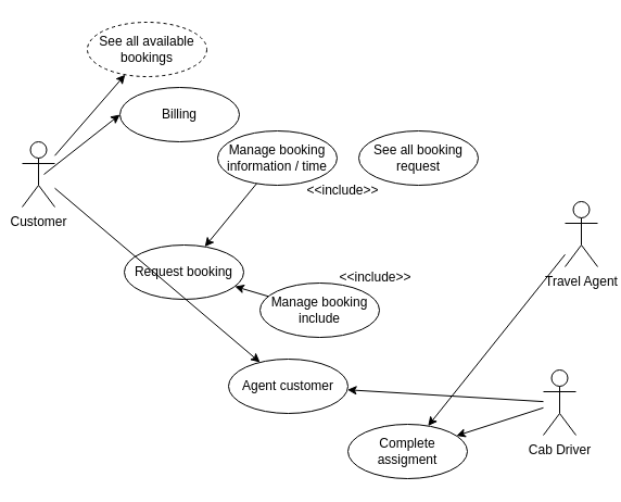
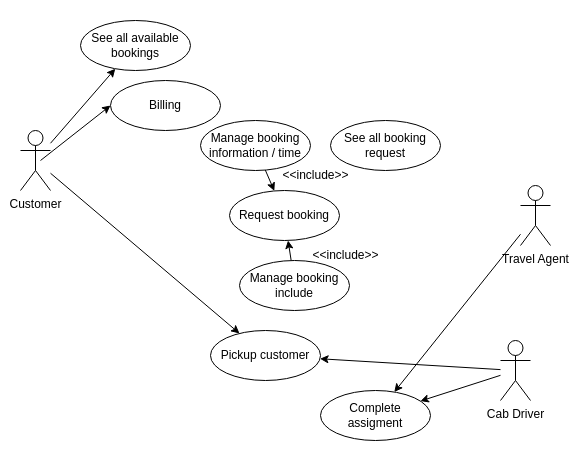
  <mxCell id="0" />
  <mxCell id="1" parent="0" />
  <mxCell id="2" value="Customer" style="shape=umlActor;verticalLabelPosition=bottom;verticalAlign=top;html=1;outlineConnect=0;" parent="1" vertex="1"><mxGeometry x="20" y="130" width="30" height="60" as="geometry" /></mxCell>
  <mxCell id="3" value="Travel Agent" style="shape=umlActor;verticalLabelPosition=bottom;verticalAlign=top;html=1;outlineConnect=0;" parent="1" vertex="1"><mxGeometry x="520" y="185" width="30" height="60" as="geometry" /></mxCell>
  <mxCell id="4" value="Cab Driver" style="shape=umlActor;verticalLabelPosition=bottom;verticalAlign=top;html=1;outlineConnect=0;" parent="1" vertex="1"><mxGeometry x="500" y="340" width="30" height="60" as="geometry" /></mxCell>
- <mxCell id="5" value="Request booking" style="ellipse;whiteSpace=wrap;html=1;" parent="1" vertex="1"><mxGeometry x="114" y="225" width="110" height="50" as="geometry" /></mxCell>
- <mxCell id="6" value="Agent customer" style="ellipse;whiteSpace=wrap;html=1;" parent="1" vertex="1"><mxGeometry x="210" y="330" width="110" height="50" as="geometry" /></mxCell>
+ <mxCell id="5" value="Request booking" style="ellipse;whiteSpace=wrap;html=1;" parent="1" vertex="1"><mxGeometry x="229" y="190" width="110" height="50" as="geometry" /></mxCell>
+ <mxCell id="6" value="Pickup customer" style="ellipse;whiteSpace=wrap;html=1;" parent="1" vertex="1"><mxGeometry x="210" y="330" width="110" height="50" as="geometry" /></mxCell>
  <mxCell id="7" value="Complete assigment" style="ellipse;whiteSpace=wrap;html=1;" parent="1" vertex="1"><mxGeometry x="320" y="390" width="110" height="50" as="geometry" /></mxCell>
  <mxCell id="8" value="" style="endArrow=classic;html=1;rounded=0;" parent="1" source="2" target="6" edge="1"><mxGeometry width="50" height="50" relative="1" as="geometry"><mxPoint x="100" y="270" as="sourcePoint" /><mxPoint x="117.114" y="223.452" as="targetPoint" /></mxGeometry></mxCell>
  <mxCell id="9" value="" style="edgeStyle=none;rounded=0;orthogonalLoop=1;jettySize=auto;html=1;" parent="1" source="10" target="5" edge="1"><mxGeometry relative="1" as="geometry" /></mxCell>
  <mxCell id="10" value="Manage booking include" style="ellipse;whiteSpace=wrap;html=1;" parent="1" vertex="1"><mxGeometry x="239" y="260" width="110" height="50" as="geometry" /></mxCell>
  <mxCell id="11" value="&amp;lt;&amp;lt;include&amp;gt;&amp;gt;" style="text;html=1;align=center;verticalAlign=middle;resizable=0;points=[];autosize=1;strokeColor=none;fillColor=none;" parent="1" vertex="1"><mxGeometry x="300" y="240" width="90" height="30" as="geometry" /></mxCell>
  <mxCell id="12" value="" style="endArrow=classic;html=1;rounded=0;" parent="1" source="4" target="7" edge="1"><mxGeometry width="50" height="50" relative="1" as="geometry"><mxPoint x="530" y="350" as="sourcePoint" /><mxPoint x="580" y="300" as="targetPoint" /></mxGeometry></mxCell>
  <mxCell id="13" value="See all booking request" style="ellipse;whiteSpace=wrap;html=1;" parent="1" vertex="1"><mxGeometry x="330" y="120" width="110" height="50" as="geometry" /></mxCell>
  <mxCell id="14" value="" style="endArrow=classic;html=1;rounded=0;" parent="1" source="3" target="7" edge="1"><mxGeometry width="50" height="50" relative="1" as="geometry"><mxPoint x="430" y="90" as="sourcePoint" /><mxPoint x="480" y="40" as="targetPoint" /></mxGeometry></mxCell>
  <mxCell id="15" value="&amp;lt;&amp;lt;include&amp;gt;&amp;gt;" style="text;html=1;align=center;verticalAlign=middle;resizable=0;points=[];autosize=1;strokeColor=none;fillColor=none;" parent="1" vertex="1"><mxGeometry x="270" y="160" width="90" height="30" as="geometry" /></mxCell>
  <mxCell id="16" value="Manage booking information / time" style="ellipse;whiteSpace=wrap;html=1;" parent="1" vertex="1"><mxGeometry x="200" y="120" width="110" height="50" as="geometry" /></mxCell>
  <mxCell id="17" value="" style="endArrow=classic;html=1;rounded=0;" parent="1" source="16" target="5" edge="1"><mxGeometry width="50" height="50" relative="1" as="geometry"><mxPoint x="190" y="170" as="sourcePoint" /><mxPoint x="240" y="120" as="targetPoint" /></mxGeometry></mxCell>
  <mxCell id="18" value="" style="endArrow=classic;html=1;rounded=0;" parent="1" source="4" target="6" edge="1"><mxGeometry width="50" height="50" relative="1" as="geometry"><mxPoint x="380" y="290" as="sourcePoint" /><mxPoint x="430" y="240" as="targetPoint" /></mxGeometry></mxCell>
- <mxCell id="19" value="See all available bookings" style="ellipse;whiteSpace=wrap;html=1;dashed=1;" parent="1" vertex="1"><mxGeometry x="80" y="20" width="110" height="50" as="geometry" /></mxCell>
+ <mxCell id="19" value="See all available bookings" style="ellipse;whiteSpace=wrap;html=1;" parent="1" vertex="1"><mxGeometry x="80" y="20" width="110" height="50" as="geometry" /></mxCell>
  <mxCell id="20" value="" style="endArrow=classic;html=1;rounded=0;" parent="1" source="2" target="19" edge="1"><mxGeometry width="50" height="50" relative="1" as="geometry"><mxPoint x="80" y="170" as="sourcePoint" /><mxPoint x="130" y="120" as="targetPoint" /></mxGeometry></mxCell>
  <mxCell id="21" value="Billing" style="ellipse;whiteSpace=wrap;html=1;" vertex="1" parent="1"><mxGeometry x="110" y="80" width="110" height="50" as="geometry" /></mxCell>
  <mxCell id="22" value="" style="endArrow=classic;html=1;rounded=0;entryX=0;entryY=0.5;entryDx=0;entryDy=0;" edge="1" parent="1" target="21"><mxGeometry width="50" height="50" relative="1" as="geometry"><mxPoint x="40" y="160" as="sourcePoint" /><mxPoint x="310" y="270" as="targetPoint" /></mxGeometry></mxCell>
